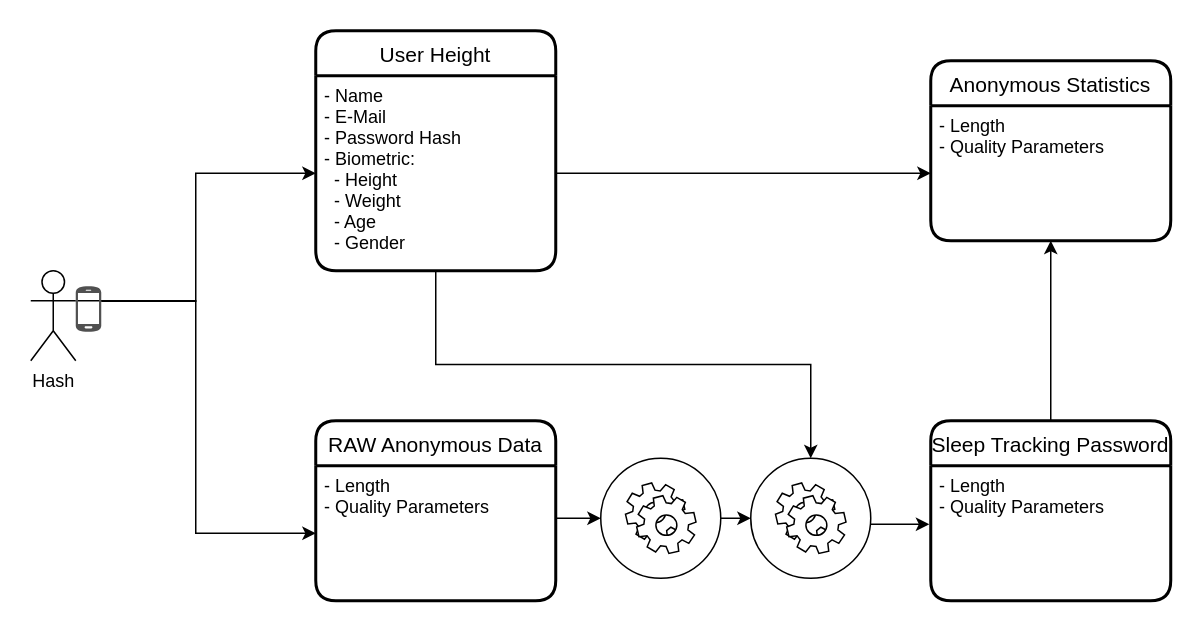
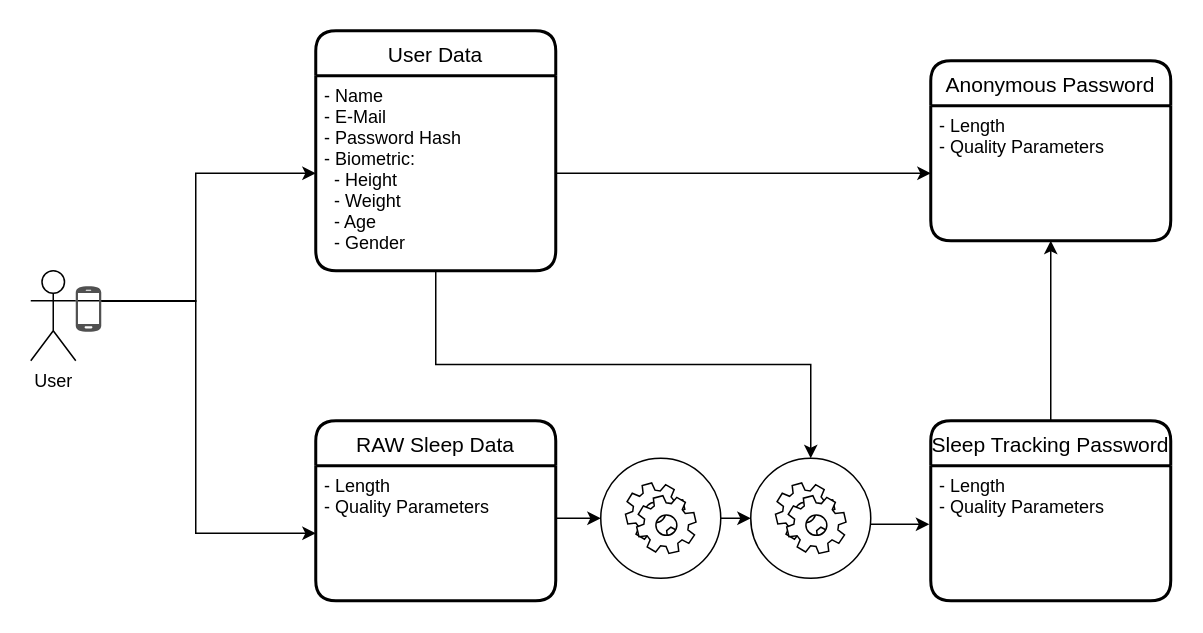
  <mxCell id="0" />
  <mxCell id="1" parent="0" />
  <mxCell id="2" style="edgeStyle=orthogonalEdgeStyle;rounded=0;orthogonalLoop=1;jettySize=auto;html=1;exitX=1;exitY=0.333;exitDx=0;exitDy=0;exitPerimeter=0;entryX=0;entryY=0.5;entryDx=0;entryDy=0;" edge="1" parent="1" source="4" target="6"><mxGeometry relative="1" as="geometry" /></mxCell>
  <mxCell id="3" style="edgeStyle=orthogonalEdgeStyle;rounded=0;orthogonalLoop=1;jettySize=auto;html=1;exitX=1;exitY=0.333;exitDx=0;exitDy=0;exitPerimeter=0;entryX=0;entryY=0.5;entryDx=0;entryDy=0;" edge="1" parent="1" source="10" target="8"><mxGeometry relative="1" as="geometry"><Array as="points"><mxPoint x="130" y="200" /><mxPoint x="130" y="115" /></Array></mxGeometry></mxCell>
- <mxCell id="4" value="Hash" style="shape=umlActor;verticalLabelPosition=bottom;labelBackgroundColor=#ffffff;verticalAlign=top;html=1;outlineConnect=0;" vertex="1" parent="1"><mxGeometry x="20" y="180" width="30" height="60" as="geometry" /></mxCell>
- <mxCell id="5" value="RAW Anonymous Data" style="swimlane;childLayout=stackLayout;horizontal=1;startSize=30;horizontalStack=0;rounded=1;fontSize=14;fontStyle=0;strokeWidth=2;resizeParent=0;resizeLast=1;shadow=0;dashed=0;align=center;" vertex="1" parent="1"><mxGeometry x="210" y="280" width="160" height="120" as="geometry" /></mxCell>
+ <mxCell id="4" value="User" style="shape=umlActor;verticalLabelPosition=bottom;labelBackgroundColor=#ffffff;verticalAlign=top;html=1;outlineConnect=0;" vertex="1" parent="1"><mxGeometry x="20" y="180" width="30" height="60" as="geometry" /></mxCell>
+ <mxCell id="5" value="RAW Sleep Data" style="swimlane;childLayout=stackLayout;horizontal=1;startSize=30;horizontalStack=0;rounded=1;fontSize=14;fontStyle=0;strokeWidth=2;resizeParent=0;resizeLast=1;shadow=0;dashed=0;align=center;" vertex="1" parent="1"><mxGeometry x="210" y="280" width="160" height="120" as="geometry" /></mxCell>
  <mxCell id="6" value="- Length&#10;- Quality Parameters&#10;" style="align=left;strokeColor=none;fillColor=none;spacingLeft=4;fontSize=12;verticalAlign=top;resizable=0;rotatable=0;part=1;" vertex="1" parent="5"><mxGeometry y="30" width="160" height="90" as="geometry" /></mxCell>
- <mxCell id="7" value="User Height" style="swimlane;childLayout=stackLayout;horizontal=1;startSize=30;horizontalStack=0;rounded=1;fontSize=14;fontStyle=0;strokeWidth=2;resizeParent=0;resizeLast=1;shadow=0;dashed=0;align=center;" vertex="1" parent="1"><mxGeometry x="210" y="20" width="160" height="160" as="geometry" /></mxCell>
+ <mxCell id="7" value="User Data" style="swimlane;childLayout=stackLayout;horizontal=1;startSize=30;horizontalStack=0;rounded=1;fontSize=14;fontStyle=0;strokeWidth=2;resizeParent=0;resizeLast=1;shadow=0;dashed=0;align=center;" vertex="1" parent="1"><mxGeometry x="210" y="20" width="160" height="160" as="geometry" /></mxCell>
  <mxCell id="8" value="- Name&#10;- E-Mail&#10;- Password Hash&#10;- Biometric: &#10;  - Height&#10;  - Weight&#10;  - Age&#10;  - Gender&#10;" style="align=left;strokeColor=none;fillColor=none;spacingLeft=4;fontSize=12;verticalAlign=top;resizable=0;rotatable=0;part=1;" vertex="1" parent="7"><mxGeometry y="30" width="160" height="130" as="geometry" /></mxCell>
  <mxCell id="9" style="edgeStyle=orthogonalEdgeStyle;rounded=0;orthogonalLoop=1;jettySize=auto;html=1;exitX=0.5;exitY=0;exitDx=0;exitDy=0;entryX=0.5;entryY=1;entryDx=0;entryDy=0;" edge="1" parent="1" source="12" target="15"><mxGeometry relative="1" as="geometry" /></mxCell>
  <mxCell id="10" value="" style="pointerEvents=1;shadow=0;dashed=0;html=1;strokeColor=none;fillColor=#505050;labelPosition=center;verticalLabelPosition=bottom;verticalAlign=top;outlineConnect=0;align=center;shape=mxgraph.office.devices.cell_phone_android_proportional;" vertex="1" parent="1"><mxGeometry x="50" y="190" width="17" height="31" as="geometry" /></mxCell>
  <mxCell id="11" style="edgeStyle=orthogonalEdgeStyle;rounded=0;orthogonalLoop=1;jettySize=auto;html=1;exitX=1;exitY=0.5;exitDx=0;exitDy=0;" edge="1" parent="1" source="8" target="15"><mxGeometry relative="1" as="geometry" /></mxCell>
  <mxCell id="12" value="Sleep Tracking Password" style="swimlane;childLayout=stackLayout;horizontal=1;startSize=30;horizontalStack=0;rounded=1;fontSize=14;fontStyle=0;strokeWidth=2;resizeParent=0;resizeLast=1;shadow=0;dashed=0;align=center;" vertex="1" parent="1"><mxGeometry x="620" y="280" width="160" height="120" as="geometry" /></mxCell>
  <mxCell id="13" value="- Length&#10;- Quality Parameters&#10;" style="align=left;strokeColor=none;fillColor=none;spacingLeft=4;fontSize=12;verticalAlign=top;resizable=0;rotatable=0;part=1;" vertex="1" parent="12"><mxGeometry y="30" width="160" height="90" as="geometry" /></mxCell>
- <mxCell id="14" value="Anonymous Statistics" style="swimlane;childLayout=stackLayout;horizontal=1;startSize=30;horizontalStack=0;rounded=1;fontSize=14;fontStyle=0;strokeWidth=2;resizeParent=0;resizeLast=1;shadow=0;dashed=0;align=center;" vertex="1" parent="1"><mxGeometry x="620" y="40" width="160" height="120" as="geometry" /></mxCell>
+ <mxCell id="14" value="Anonymous Password" style="swimlane;childLayout=stackLayout;horizontal=1;startSize=30;horizontalStack=0;rounded=1;fontSize=14;fontStyle=0;strokeWidth=2;resizeParent=0;resizeLast=1;shadow=0;dashed=0;align=center;" vertex="1" parent="1"><mxGeometry x="620" y="40" width="160" height="120" as="geometry" /></mxCell>
  <mxCell id="15" value="- Length&#10;- Quality Parameters&#10;" style="align=left;strokeColor=none;fillColor=none;spacingLeft=4;fontSize=12;verticalAlign=top;resizable=0;rotatable=0;part=1;" vertex="1" parent="14"><mxGeometry y="30" width="160" height="90" as="geometry" /></mxCell>
  <mxCell id="16" style="edgeStyle=orthogonalEdgeStyle;rounded=0;orthogonalLoop=1;jettySize=auto;html=1;exitX=1;exitY=0.5;exitDx=0;exitDy=0;entryX=-0.006;entryY=0.433;entryDx=0;entryDy=0;entryPerimeter=0;" edge="1" parent="1" source="17" target="13"><mxGeometry relative="1" as="geometry"><Array as="points"><mxPoint x="530" y="349" /></Array></mxGeometry></mxCell>
  <mxCell id="17" value="&lt;p style=&quot;line-height: 70%&quot;&gt;&lt;br&gt;&lt;/p&gt;" style="ellipse;whiteSpace=wrap;html=1;aspect=fixed;" vertex="1" parent="1"><mxGeometry x="500" y="305" width="80" height="80" as="geometry" /></mxCell>
  <mxCell id="18" value="" style="shape=mxgraph.bpmn.service_task;html=1;outlineConnect=0;" vertex="1" parent="1"><mxGeometry x="516.5" y="321.5" width="47" height="47" as="geometry" /></mxCell>
  <mxCell id="19" style="edgeStyle=orthogonalEdgeStyle;rounded=0;orthogonalLoop=1;jettySize=auto;html=1;exitX=0.5;exitY=1;exitDx=0;exitDy=0;entryX=0.5;entryY=0;entryDx=0;entryDy=0;" edge="1" parent="1" source="8" target="17"><mxGeometry relative="1" as="geometry" /></mxCell>
  <mxCell id="20" style="edgeStyle=orthogonalEdgeStyle;rounded=0;orthogonalLoop=1;jettySize=auto;html=1;exitX=1;exitY=0.5;exitDx=0;exitDy=0;entryX=0;entryY=0.5;entryDx=0;entryDy=0;" edge="1" parent="1" source="21" target="17"><mxGeometry relative="1" as="geometry" /></mxCell>
  <mxCell id="21" value="&lt;p style=&quot;line-height: 70%&quot;&gt;&lt;br&gt;&lt;/p&gt;" style="ellipse;whiteSpace=wrap;html=1;aspect=fixed;" vertex="1" parent="1"><mxGeometry x="400" y="305" width="80" height="80" as="geometry" /></mxCell>
  <mxCell id="22" value="" style="shape=mxgraph.bpmn.service_task;html=1;outlineConnect=0;" vertex="1" parent="1"><mxGeometry x="416.5" y="321.5" width="47" height="47" as="geometry" /></mxCell>
  <mxCell id="23" style="edgeStyle=orthogonalEdgeStyle;rounded=0;orthogonalLoop=1;jettySize=auto;html=1;exitX=1;exitY=0.5;exitDx=0;exitDy=0;entryX=0;entryY=0.5;entryDx=0;entryDy=0;" edge="1" parent="1" source="6" target="21"><mxGeometry relative="1" as="geometry"><Array as="points"><mxPoint x="370" y="345" /></Array></mxGeometry></mxCell>
